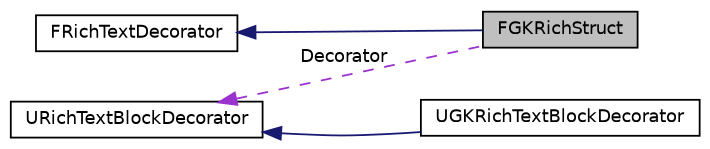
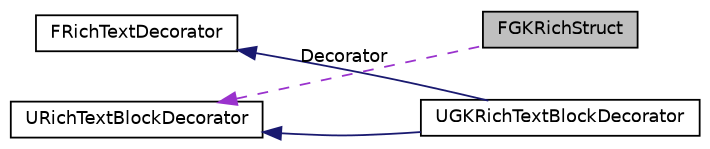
  digraph {
    rankdir=LR
    node [color=black fillcolor=white fontname=Helvetica fontsize=10 shape=record style=filled]
    edge [color=midnightblue dir=back fontname=Helvetica fontsize=10 labelfontname=Helvetica labelfontsize=10 style=solid]
    n1 [fillcolor=grey75 fontcolor=black height=0.2 label=FGKRichStruct width=0.4]
    n2 [height=0.2 label=FRichTextDecorator width=0.4]
    n3 [height=0.2 label=UGKRichTextBlockDecorator width=0.4]
    n4 [height=0.2 label=URichTextBlockDecorator width=0.4]
-   n2 -> n1
+   n2 -> n3
    n4 -> n1 [color=darkorchid3 label=" Decorator" style=dashed]
    n4 -> n3
  }
